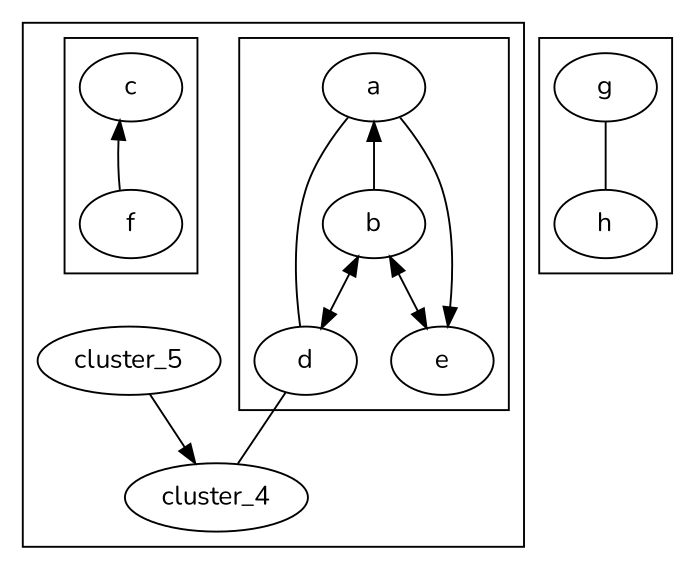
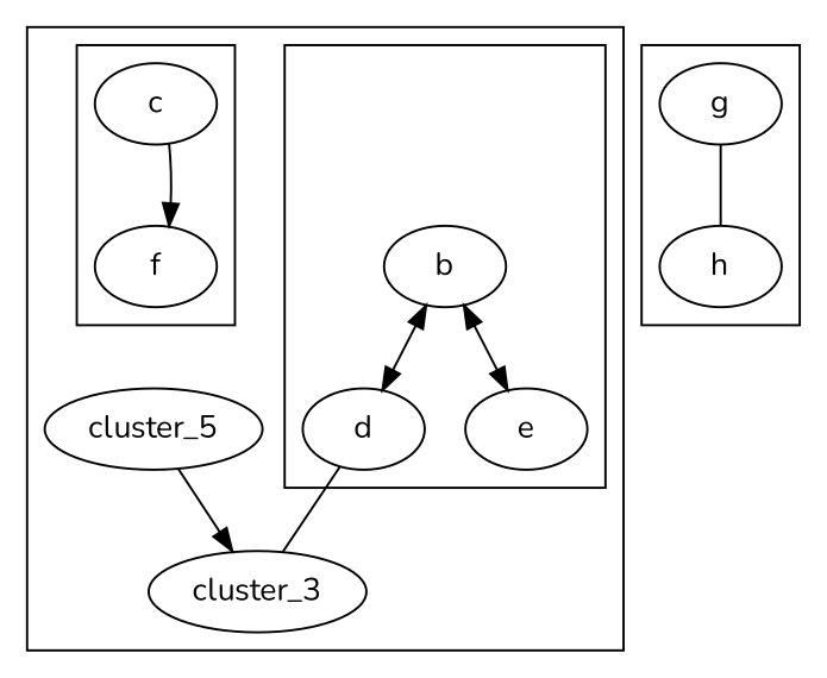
  digraph {
    fontname=Nunito
    node [fontname=Nunito style="setlinewidth(1)"]
    edge [dir=none fontname=Nunito]
    n1 [label=c]
    n2 [label=f]
-   n3 [label=a]
    n4 [label=b]
    n5 [label=d]
    n6 [label=e]
    n7 [label=cluster_5 style=""]
-   cluster_3 [label=cluster_4 style=""]
+   cluster_3 [style=""]
    n9 [label=g]
    n10 [label=h]
    subgraph cluster_1 {
      n7
      cluster_3
      subgraph cluster_2 {
        n1
        n2
      }
      subgraph cluster_3 {
-       n3
        n4
        n5
        n6
      }
    }
    subgraph cluster_4 {
      n9
      n10
    }
-   n1 -> n2 [dir=back]
-   n3 -> n4 [dir=back]
-   n3 -> n5
-   n3 -> n6 [dir=forward]
+   n2 -> n1 [dir=back]
    n4 -> n5 [dir=both]
    n4 -> n6 [dir=both]
    n5 -> cluster_3
    n7 -> cluster_3 [dir=forward]
    n9 -> n10
  }
